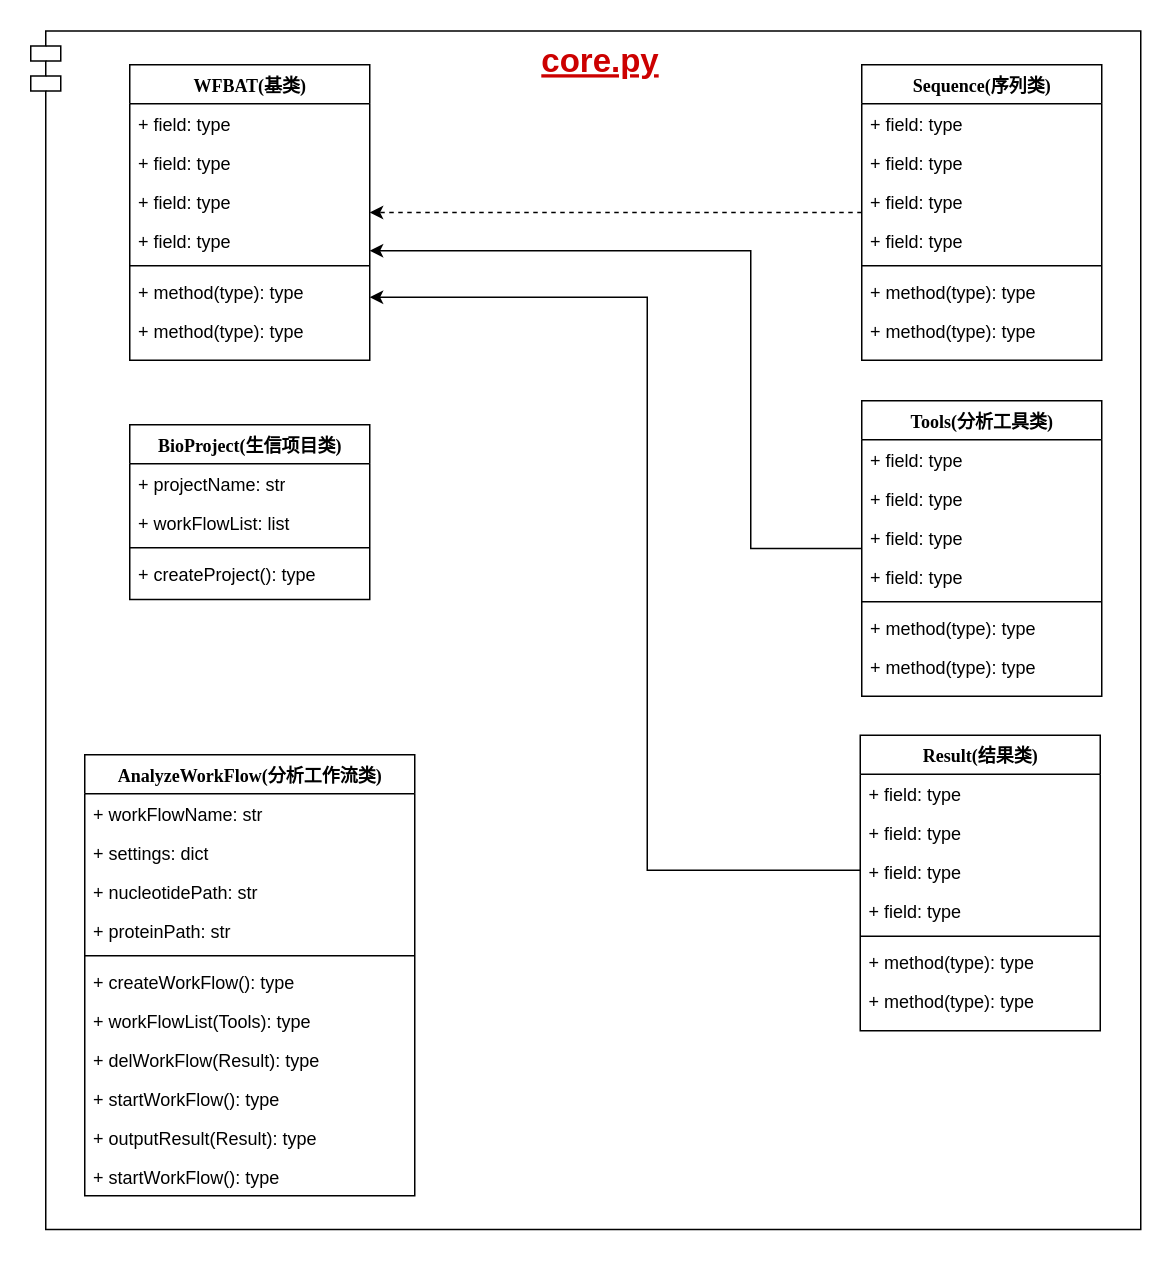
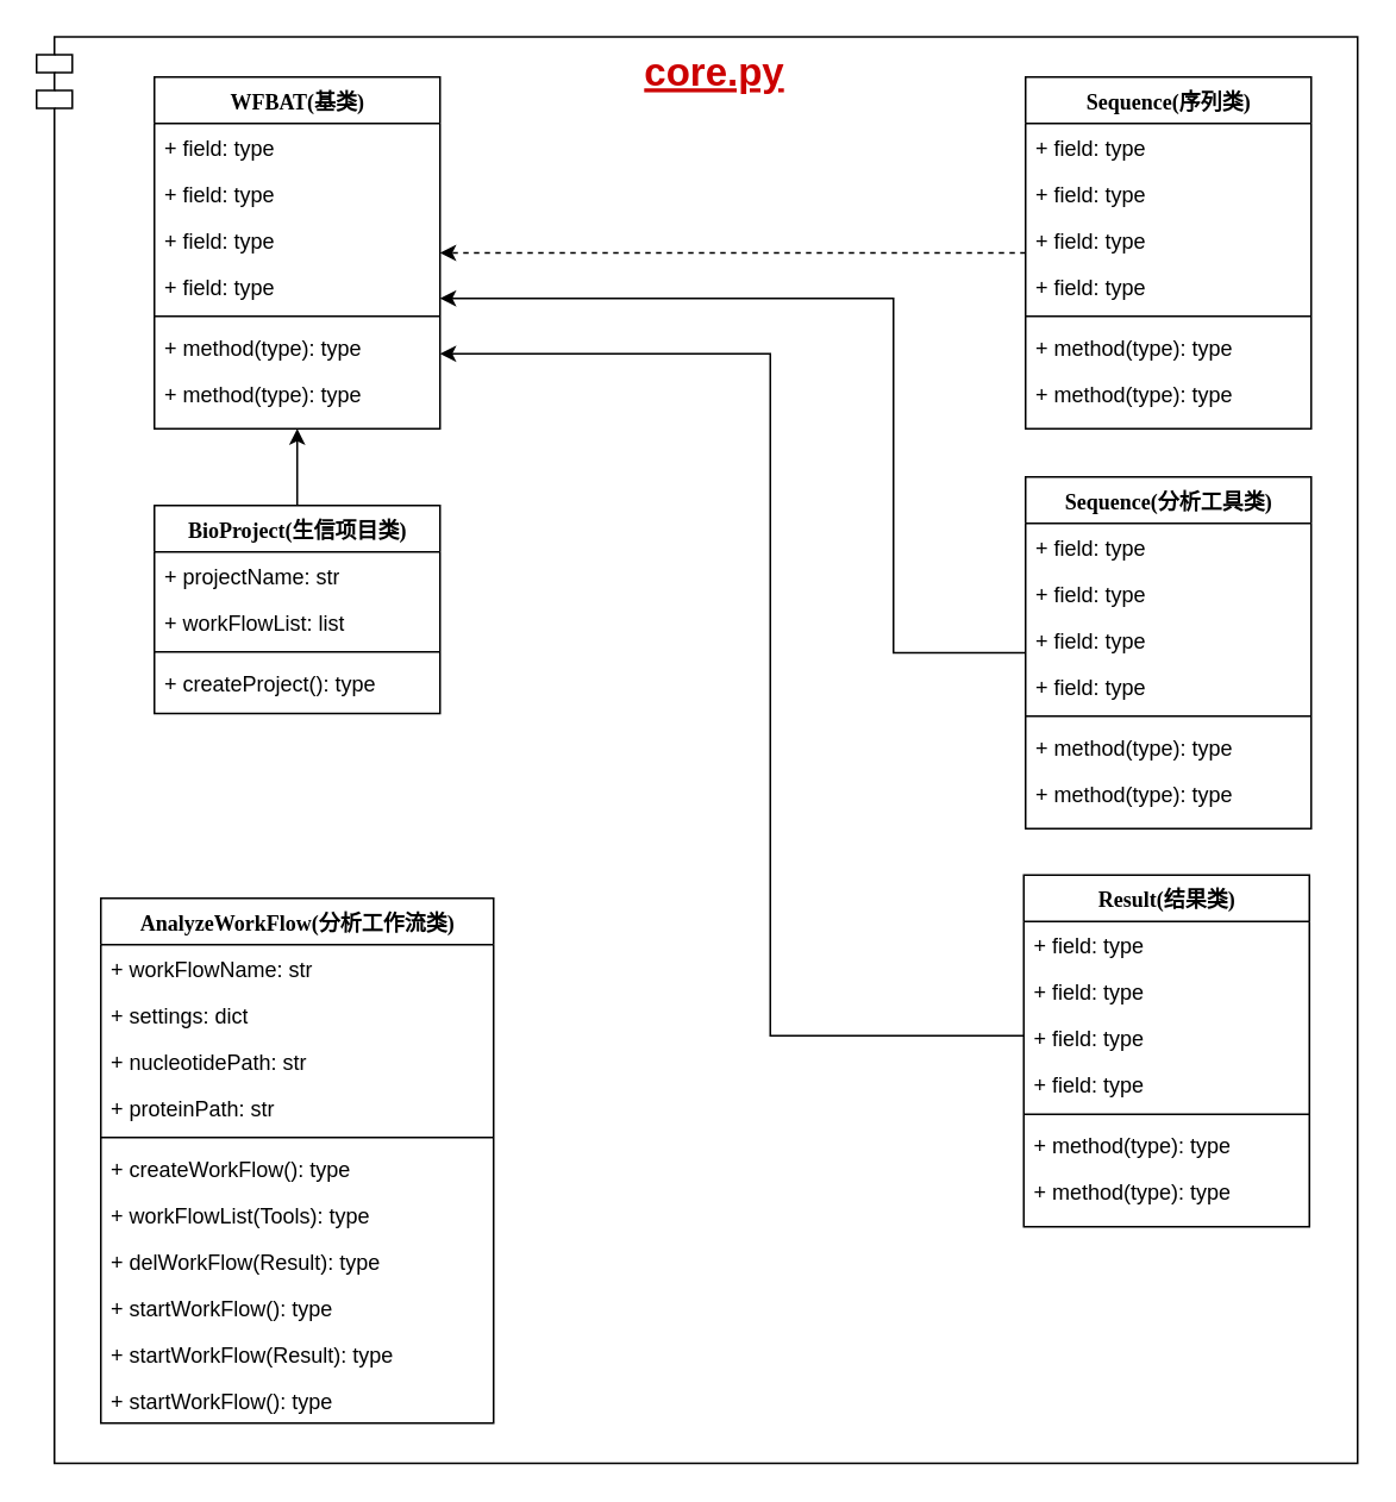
  <mxCell id="0" />
  <mxCell id="1" parent="0" />
  <mxCell id="2" value="core.py" style="shape=module;align=left;spacingLeft=20;align=center;verticalAlign=top;fontSize=22;labelBackgroundColor=#FFFFFF;fontColor=#CC0000;fontStyle=5" vertex="1" parent="1"><mxGeometry x="20" y="20" width="740" height="799" as="geometry" /></mxCell>
  <mxCell id="3" value="WFBAT(基类)" style="swimlane;html=1;fontStyle=1;align=center;verticalAlign=top;childLayout=stackLayout;horizontal=1;startSize=26;horizontalStack=0;resizeParent=1;resizeLast=0;collapsible=1;marginBottom=0;swimlaneFillColor=#ffffff;rounded=0;shadow=0;comic=0;labelBackgroundColor=none;strokeWidth=1;fillColor=none;fontFamily=Verdana;fontSize=12" parent="1" vertex="1"><mxGeometry x="86" y="42.5" width="160" height="197" as="geometry" /></mxCell>
  <mxCell id="4" value="+ field: type" style="text;html=1;strokeColor=none;fillColor=none;align=left;verticalAlign=top;spacingLeft=4;spacingRight=4;whiteSpace=wrap;overflow=hidden;rotatable=0;points=[[0,0.5],[1,0.5]];portConstraint=eastwest;fontColor=#000000;" parent="3" vertex="1"><mxGeometry y="26" width="160" height="26" as="geometry" /></mxCell>
  <mxCell id="5" value="+ field: type" style="text;html=1;strokeColor=none;fillColor=none;align=left;verticalAlign=top;spacingLeft=4;spacingRight=4;whiteSpace=wrap;overflow=hidden;rotatable=0;points=[[0,0.5],[1,0.5]];portConstraint=eastwest;fontColor=#000000;" parent="3" vertex="1"><mxGeometry y="52" width="160" height="26" as="geometry" /></mxCell>
  <mxCell id="6" value="+ field: type" style="text;html=1;strokeColor=none;fillColor=none;align=left;verticalAlign=top;spacingLeft=4;spacingRight=4;whiteSpace=wrap;overflow=hidden;rotatable=0;points=[[0,0.5],[1,0.5]];portConstraint=eastwest;fontColor=#000000;" parent="3" vertex="1"><mxGeometry y="78" width="160" height="26" as="geometry" /></mxCell>
  <mxCell id="7" value="+ field: type" style="text;html=1;strokeColor=none;fillColor=none;align=left;verticalAlign=top;spacingLeft=4;spacingRight=4;whiteSpace=wrap;overflow=hidden;rotatable=0;points=[[0,0.5],[1,0.5]];portConstraint=eastwest;fontColor=#000000;" parent="3" vertex="1"><mxGeometry y="104" width="160" height="26" as="geometry" /></mxCell>
  <mxCell id="8" value="" style="line;html=1;strokeWidth=1;fillColor=none;align=left;verticalAlign=middle;spacingTop=-1;spacingLeft=3;spacingRight=3;rotatable=0;labelPosition=right;points=[];portConstraint=eastwest;" parent="3" vertex="1"><mxGeometry y="130" width="160" height="8" as="geometry" /></mxCell>
  <mxCell id="9" value="+ method(type): type" style="text;html=1;strokeColor=none;fillColor=none;align=left;verticalAlign=top;spacingLeft=4;spacingRight=4;whiteSpace=wrap;overflow=hidden;rotatable=0;points=[[0,0.5],[1,0.5]];portConstraint=eastwest;fontColor=#000000;" parent="3" vertex="1"><mxGeometry y="138" width="160" height="26" as="geometry" /></mxCell>
  <mxCell id="10" value="+ method(type): type" style="text;html=1;strokeColor=none;fillColor=none;align=left;verticalAlign=top;spacingLeft=4;spacingRight=4;whiteSpace=wrap;overflow=hidden;rotatable=0;points=[[0,0.5],[1,0.5]];portConstraint=eastwest;fontColor=#000000;" parent="3" vertex="1"><mxGeometry y="164" width="160" height="26" as="geometry" /></mxCell>
  <mxCell id="11" value="AnalyzeWorkFlow(分析工作流类)" style="swimlane;html=1;fontStyle=1;align=center;verticalAlign=top;childLayout=stackLayout;horizontal=1;startSize=26;horizontalStack=0;resizeParent=1;resizeLast=0;collapsible=1;marginBottom=0;swimlaneFillColor=#ffffff;rounded=0;shadow=0;comic=0;labelBackgroundColor=none;strokeWidth=1;fillColor=none;fontFamily=Verdana;fontSize=12" parent="1" vertex="1"><mxGeometry x="56" y="502.5" width="220" height="294" as="geometry" /></mxCell>
  <mxCell id="12" value="+ workFlowName: str" style="text;html=1;strokeColor=none;fillColor=none;align=left;verticalAlign=top;spacingLeft=4;spacingRight=4;whiteSpace=wrap;overflow=hidden;rotatable=0;points=[[0,0.5],[1,0.5]];portConstraint=eastwest;fontColor=#000000;" parent="11" vertex="1"><mxGeometry y="26" width="220" height="26" as="geometry" /></mxCell>
  <mxCell id="13" value="+ settings: dict" style="text;html=1;strokeColor=none;fillColor=none;align=left;verticalAlign=top;spacingLeft=4;spacingRight=4;whiteSpace=wrap;overflow=hidden;rotatable=0;points=[[0,0.5],[1,0.5]];portConstraint=eastwest;fontColor=#000000;" parent="11" vertex="1"><mxGeometry y="52" width="220" height="26" as="geometry" /></mxCell>
  <mxCell id="14" value="+ nucleotidePath: str" style="text;html=1;strokeColor=none;fillColor=none;align=left;verticalAlign=top;spacingLeft=4;spacingRight=4;whiteSpace=wrap;overflow=hidden;rotatable=0;points=[[0,0.5],[1,0.5]];portConstraint=eastwest;fontColor=#000000;" parent="11" vertex="1"><mxGeometry y="78" width="220" height="26" as="geometry" /></mxCell>
  <mxCell id="15" value="+ proteinPath: str" style="text;html=1;strokeColor=none;fillColor=none;align=left;verticalAlign=top;spacingLeft=4;spacingRight=4;whiteSpace=wrap;overflow=hidden;rotatable=0;points=[[0,0.5],[1,0.5]];portConstraint=eastwest;fontColor=#000000;" parent="11" vertex="1"><mxGeometry y="104" width="220" height="26" as="geometry" /></mxCell>
  <mxCell id="16" value="" style="line;html=1;strokeWidth=1;fillColor=none;align=left;verticalAlign=middle;spacingTop=-1;spacingLeft=3;spacingRight=3;rotatable=0;labelPosition=right;points=[];portConstraint=eastwest;" parent="11" vertex="1"><mxGeometry y="130" width="220" height="8" as="geometry" /></mxCell>
  <mxCell id="17" value="+ createWorkFlow(): type" style="text;html=1;strokeColor=none;fillColor=none;align=left;verticalAlign=top;spacingLeft=4;spacingRight=4;whiteSpace=wrap;overflow=hidden;rotatable=0;points=[[0,0.5],[1,0.5]];portConstraint=eastwest;fontColor=#000000;" parent="11" vertex="1"><mxGeometry y="138" width="220" height="26" as="geometry" /></mxCell>
  <mxCell id="18" value="+ workFlowList(Tools): type" style="text;html=1;strokeColor=none;fillColor=none;align=left;verticalAlign=top;spacingLeft=4;spacingRight=4;whiteSpace=wrap;overflow=hidden;rotatable=0;points=[[0,0.5],[1,0.5]];portConstraint=eastwest;fontColor=#000000;" vertex="1" parent="11"><mxGeometry y="164" width="220" height="26" as="geometry" /></mxCell>
  <mxCell id="19" value="+ delWorkFlow(Result): type" style="text;html=1;strokeColor=none;fillColor=none;align=left;verticalAlign=top;spacingLeft=4;spacingRight=4;whiteSpace=wrap;overflow=hidden;rotatable=0;points=[[0,0.5],[1,0.5]];portConstraint=eastwest;fontColor=#000000;" vertex="1" parent="11"><mxGeometry y="190" width="220" height="26" as="geometry" /></mxCell>
  <mxCell id="20" value="+ startWorkFlow(): type" style="text;html=1;strokeColor=none;fillColor=none;align=left;verticalAlign=top;spacingLeft=4;spacingRight=4;whiteSpace=wrap;overflow=hidden;rotatable=0;points=[[0,0.5],[1,0.5]];portConstraint=eastwest;fontColor=#000000;" vertex="1" parent="11"><mxGeometry y="216" width="220" height="26" as="geometry" /></mxCell>
- <mxCell id="21" value="+ outputResult(Result): type" style="text;html=1;strokeColor=none;fillColor=none;align=left;verticalAlign=top;spacingLeft=4;spacingRight=4;whiteSpace=wrap;overflow=hidden;rotatable=0;points=[[0,0.5],[1,0.5]];portConstraint=eastwest;fontColor=#000000;" vertex="1" parent="11"><mxGeometry y="242" width="220" height="26" as="geometry" /></mxCell>
+ <mxCell id="21" value="+ startWorkFlow(Result): type" style="text;html=1;strokeColor=none;fillColor=none;align=left;verticalAlign=top;spacingLeft=4;spacingRight=4;whiteSpace=wrap;overflow=hidden;rotatable=0;points=[[0,0.5],[1,0.5]];portConstraint=eastwest;fontColor=#000000;" vertex="1" parent="11"><mxGeometry y="242" width="220" height="26" as="geometry" /></mxCell>
  <mxCell id="22" value="+ startWorkFlow(): type" style="text;html=1;strokeColor=none;fillColor=none;align=left;verticalAlign=top;spacingLeft=4;spacingRight=4;whiteSpace=wrap;overflow=hidden;rotatable=0;points=[[0,0.5],[1,0.5]];portConstraint=eastwest;fontColor=#000000;" vertex="1" parent="11"><mxGeometry y="268" width="220" height="26" as="geometry" /></mxCell>
  <mxCell id="23" value="BioProject(生信项目类)" style="swimlane;html=1;fontStyle=1;align=center;verticalAlign=top;childLayout=stackLayout;horizontal=1;startSize=26;horizontalStack=0;resizeParent=1;resizeLast=0;collapsible=1;marginBottom=0;swimlaneFillColor=#ffffff;rounded=0;shadow=0;comic=0;labelBackgroundColor=none;strokeWidth=1;fillColor=none;fontFamily=Verdana;fontSize=12" parent="1" vertex="1"><mxGeometry x="86" y="282.5" width="160" height="116.5" as="geometry" /></mxCell>
  <mxCell id="24" value="+ projectName: str" style="text;html=1;strokeColor=none;fillColor=none;align=left;verticalAlign=top;spacingLeft=4;spacingRight=4;whiteSpace=wrap;overflow=hidden;rotatable=0;points=[[0,0.5],[1,0.5]];portConstraint=eastwest;fontColor=#000000;" parent="23" vertex="1"><mxGeometry y="26" width="160" height="26" as="geometry" /></mxCell>
  <mxCell id="25" value="+ workFlowList: list" style="text;html=1;strokeColor=none;fillColor=none;align=left;verticalAlign=top;spacingLeft=4;spacingRight=4;whiteSpace=wrap;overflow=hidden;rotatable=0;points=[[0,0.5],[1,0.5]];portConstraint=eastwest;fontColor=#000000;" parent="23" vertex="1"><mxGeometry y="52" width="160" height="26" as="geometry" /></mxCell>
  <mxCell id="26" value="" style="line;html=1;strokeWidth=1;fillColor=none;align=left;verticalAlign=middle;spacingTop=-1;spacingLeft=3;spacingRight=3;rotatable=0;labelPosition=right;points=[];portConstraint=eastwest;" parent="23" vertex="1"><mxGeometry y="78" width="160" height="8" as="geometry" /></mxCell>
  <mxCell id="27" value="+ createProject(): type" style="text;html=1;strokeColor=none;fillColor=none;align=left;verticalAlign=top;spacingLeft=4;spacingRight=4;whiteSpace=wrap;overflow=hidden;rotatable=0;points=[[0,0.5],[1,0.5]];portConstraint=eastwest;fontColor=#000000;" parent="23" vertex="1"><mxGeometry y="86" width="160" height="26" as="geometry" /></mxCell>
+ <mxCell id="28" value="" style="edgeStyle=segmentEdgeStyle;endArrow=classic;html=1;rounded=0;exitX=0.5;exitY=0;exitDx=0;exitDy=0;entryX=0.5;entryY=1;entryDx=0;entryDy=0;" edge="1" parent="1" source="23" target="3"><mxGeometry x="18" y="16.5" width="50" height="50" as="geometry"><mxPoint x="496" y="462.5" as="sourcePoint" /><mxPoint x="546" y="412.5" as="targetPoint" /></mxGeometry></mxCell>
  <mxCell id="29" value="Sequence(序列类)" style="swimlane;html=1;fontStyle=1;align=center;verticalAlign=top;childLayout=stackLayout;horizontal=1;startSize=26;horizontalStack=0;resizeParent=1;resizeLast=0;collapsible=1;marginBottom=0;swimlaneFillColor=#ffffff;rounded=0;shadow=0;comic=0;labelBackgroundColor=none;strokeWidth=1;fillColor=none;fontFamily=Verdana;fontSize=12" vertex="1" parent="1"><mxGeometry x="574" y="42.5" width="160" height="197" as="geometry" /></mxCell>
  <mxCell id="30" value="+ field: type" style="text;html=1;strokeColor=none;fillColor=none;align=left;verticalAlign=top;spacingLeft=4;spacingRight=4;whiteSpace=wrap;overflow=hidden;rotatable=0;points=[[0,0.5],[1,0.5]];portConstraint=eastwest;fontColor=#000000;" vertex="1" parent="29"><mxGeometry y="26" width="160" height="26" as="geometry" /></mxCell>
  <mxCell id="31" value="+ field: type" style="text;html=1;strokeColor=none;fillColor=none;align=left;verticalAlign=top;spacingLeft=4;spacingRight=4;whiteSpace=wrap;overflow=hidden;rotatable=0;points=[[0,0.5],[1,0.5]];portConstraint=eastwest;fontColor=#000000;" vertex="1" parent="29"><mxGeometry y="52" width="160" height="26" as="geometry" /></mxCell>
  <mxCell id="32" value="+ field: type" style="text;html=1;strokeColor=none;fillColor=none;align=left;verticalAlign=top;spacingLeft=4;spacingRight=4;whiteSpace=wrap;overflow=hidden;rotatable=0;points=[[0,0.5],[1,0.5]];portConstraint=eastwest;fontColor=#000000;" vertex="1" parent="29"><mxGeometry y="78" width="160" height="26" as="geometry" /></mxCell>
  <mxCell id="33" value="+ field: type" style="text;html=1;strokeColor=none;fillColor=none;align=left;verticalAlign=top;spacingLeft=4;spacingRight=4;whiteSpace=wrap;overflow=hidden;rotatable=0;points=[[0,0.5],[1,0.5]];portConstraint=eastwest;fontColor=#000000;" vertex="1" parent="29"><mxGeometry y="104" width="160" height="26" as="geometry" /></mxCell>
  <mxCell id="34" value="" style="line;html=1;strokeWidth=1;fillColor=none;align=left;verticalAlign=middle;spacingTop=-1;spacingLeft=3;spacingRight=3;rotatable=0;labelPosition=right;points=[];portConstraint=eastwest;" vertex="1" parent="29"><mxGeometry y="130" width="160" height="8" as="geometry" /></mxCell>
  <mxCell id="35" value="+ method(type): type" style="text;html=1;strokeColor=none;fillColor=none;align=left;verticalAlign=top;spacingLeft=4;spacingRight=4;whiteSpace=wrap;overflow=hidden;rotatable=0;points=[[0,0.5],[1,0.5]];portConstraint=eastwest;fontColor=#000000;" vertex="1" parent="29"><mxGeometry y="138" width="160" height="26" as="geometry" /></mxCell>
  <mxCell id="36" value="+ method(type): type" style="text;html=1;strokeColor=none;fillColor=none;align=left;verticalAlign=top;spacingLeft=4;spacingRight=4;whiteSpace=wrap;overflow=hidden;rotatable=0;points=[[0,0.5],[1,0.5]];portConstraint=eastwest;fontColor=#000000;" vertex="1" parent="29"><mxGeometry y="164" width="160" height="26" as="geometry" /></mxCell>
  <mxCell id="37" value="" style="edgeStyle=orthogonalEdgeStyle;rounded=0;orthogonalLoop=1;jettySize=auto;html=1;fontSize=22;fontColor=#CC0000;dashed=1;" edge="1" parent="1" source="29" target="3"><mxGeometry x="19" y="34" as="geometry" /></mxCell>
- <mxCell id="38" value="Tools(分析工具类)" style="swimlane;html=1;fontStyle=1;align=center;verticalAlign=top;childLayout=stackLayout;horizontal=1;startSize=26;horizontalStack=0;resizeParent=1;resizeLast=0;collapsible=1;marginBottom=0;swimlaneFillColor=#ffffff;rounded=0;shadow=0;comic=0;labelBackgroundColor=none;strokeWidth=1;fillColor=none;fontFamily=Verdana;fontSize=12" vertex="1" parent="1"><mxGeometry x="574" y="266.5" width="160" height="197" as="geometry" /></mxCell>
+ <mxCell id="38" value="Sequence(分析工具类)" style="swimlane;html=1;fontStyle=1;align=center;verticalAlign=top;childLayout=stackLayout;horizontal=1;startSize=26;horizontalStack=0;resizeParent=1;resizeLast=0;collapsible=1;marginBottom=0;swimlaneFillColor=#ffffff;rounded=0;shadow=0;comic=0;labelBackgroundColor=none;strokeWidth=1;fillColor=none;fontFamily=Verdana;fontSize=12" vertex="1" parent="1"><mxGeometry x="574" y="266.5" width="160" height="197" as="geometry" /></mxCell>
  <mxCell id="39" value="+ field: type" style="text;html=1;strokeColor=none;fillColor=none;align=left;verticalAlign=top;spacingLeft=4;spacingRight=4;whiteSpace=wrap;overflow=hidden;rotatable=0;points=[[0,0.5],[1,0.5]];portConstraint=eastwest;fontColor=#000000;" vertex="1" parent="38"><mxGeometry y="26" width="160" height="26" as="geometry" /></mxCell>
  <mxCell id="40" value="+ field: type" style="text;html=1;strokeColor=none;fillColor=none;align=left;verticalAlign=top;spacingLeft=4;spacingRight=4;whiteSpace=wrap;overflow=hidden;rotatable=0;points=[[0,0.5],[1,0.5]];portConstraint=eastwest;fontColor=#000000;" vertex="1" parent="38"><mxGeometry y="52" width="160" height="26" as="geometry" /></mxCell>
  <mxCell id="41" value="+ field: type" style="text;html=1;strokeColor=none;fillColor=none;align=left;verticalAlign=top;spacingLeft=4;spacingRight=4;whiteSpace=wrap;overflow=hidden;rotatable=0;points=[[0,0.5],[1,0.5]];portConstraint=eastwest;fontColor=#000000;" vertex="1" parent="38"><mxGeometry y="78" width="160" height="26" as="geometry" /></mxCell>
  <mxCell id="42" value="+ field: type" style="text;html=1;strokeColor=none;fillColor=none;align=left;verticalAlign=top;spacingLeft=4;spacingRight=4;whiteSpace=wrap;overflow=hidden;rotatable=0;points=[[0,0.5],[1,0.5]];portConstraint=eastwest;fontColor=#000000;" vertex="1" parent="38"><mxGeometry y="104" width="160" height="26" as="geometry" /></mxCell>
  <mxCell id="43" value="" style="line;html=1;strokeWidth=1;fillColor=none;align=left;verticalAlign=middle;spacingTop=-1;spacingLeft=3;spacingRight=3;rotatable=0;labelPosition=right;points=[];portConstraint=eastwest;" vertex="1" parent="38"><mxGeometry y="130" width="160" height="8" as="geometry" /></mxCell>
  <mxCell id="44" value="+ method(type): type" style="text;html=1;strokeColor=none;fillColor=none;align=left;verticalAlign=top;spacingLeft=4;spacingRight=4;whiteSpace=wrap;overflow=hidden;rotatable=0;points=[[0,0.5],[1,0.5]];portConstraint=eastwest;fontColor=#000000;" vertex="1" parent="38"><mxGeometry y="138" width="160" height="26" as="geometry" /></mxCell>
  <mxCell id="45" value="+ method(type): type" style="text;html=1;strokeColor=none;fillColor=none;align=left;verticalAlign=top;spacingLeft=4;spacingRight=4;whiteSpace=wrap;overflow=hidden;rotatable=0;points=[[0,0.5],[1,0.5]];portConstraint=eastwest;fontColor=#000000;" vertex="1" parent="38"><mxGeometry y="164" width="160" height="26" as="geometry" /></mxCell>
  <mxCell id="46" value="Result(结果类)" style="swimlane;html=1;fontStyle=1;align=center;verticalAlign=top;childLayout=stackLayout;horizontal=1;startSize=26;horizontalStack=0;resizeParent=1;resizeLast=0;collapsible=1;marginBottom=0;swimlaneFillColor=#ffffff;rounded=0;shadow=0;comic=0;labelBackgroundColor=none;strokeWidth=1;fillColor=none;fontFamily=Verdana;fontSize=12" vertex="1" parent="1"><mxGeometry x="573" y="489.5" width="160" height="197" as="geometry" /></mxCell>
  <mxCell id="47" value="+ field: type" style="text;html=1;strokeColor=none;fillColor=none;align=left;verticalAlign=top;spacingLeft=4;spacingRight=4;whiteSpace=wrap;overflow=hidden;rotatable=0;points=[[0,0.5],[1,0.5]];portConstraint=eastwest;fontColor=#000000;" vertex="1" parent="46"><mxGeometry y="26" width="160" height="26" as="geometry" /></mxCell>
  <mxCell id="48" value="+ field: type" style="text;html=1;strokeColor=none;fillColor=none;align=left;verticalAlign=top;spacingLeft=4;spacingRight=4;whiteSpace=wrap;overflow=hidden;rotatable=0;points=[[0,0.5],[1,0.5]];portConstraint=eastwest;fontColor=#000000;" vertex="1" parent="46"><mxGeometry y="52" width="160" height="26" as="geometry" /></mxCell>
  <mxCell id="49" value="+ field: type" style="text;html=1;strokeColor=none;fillColor=none;align=left;verticalAlign=top;spacingLeft=4;spacingRight=4;whiteSpace=wrap;overflow=hidden;rotatable=0;points=[[0,0.5],[1,0.5]];portConstraint=eastwest;fontColor=#000000;" vertex="1" parent="46"><mxGeometry y="78" width="160" height="26" as="geometry" /></mxCell>
  <mxCell id="50" value="+ field: type" style="text;html=1;strokeColor=none;fillColor=none;align=left;verticalAlign=top;spacingLeft=4;spacingRight=4;whiteSpace=wrap;overflow=hidden;rotatable=0;points=[[0,0.5],[1,0.5]];portConstraint=eastwest;fontColor=#000000;" vertex="1" parent="46"><mxGeometry y="104" width="160" height="26" as="geometry" /></mxCell>
  <mxCell id="51" value="" style="line;html=1;strokeWidth=1;fillColor=none;align=left;verticalAlign=middle;spacingTop=-1;spacingLeft=3;spacingRight=3;rotatable=0;labelPosition=right;points=[];portConstraint=eastwest;" vertex="1" parent="46"><mxGeometry y="130" width="160" height="8" as="geometry" /></mxCell>
  <mxCell id="52" value="+ method(type): type" style="text;html=1;strokeColor=none;fillColor=none;align=left;verticalAlign=top;spacingLeft=4;spacingRight=4;whiteSpace=wrap;overflow=hidden;rotatable=0;points=[[0,0.5],[1,0.5]];portConstraint=eastwest;fontColor=#000000;" vertex="1" parent="46"><mxGeometry y="138" width="160" height="26" as="geometry" /></mxCell>
  <mxCell id="53" value="+ method(type): type" style="text;html=1;strokeColor=none;fillColor=none;align=left;verticalAlign=top;spacingLeft=4;spacingRight=4;whiteSpace=wrap;overflow=hidden;rotatable=0;points=[[0,0.5],[1,0.5]];portConstraint=eastwest;fontColor=#000000;" vertex="1" parent="46"><mxGeometry y="164" width="160" height="26" as="geometry" /></mxCell>
  <mxCell id="54" value="" style="edgeStyle=orthogonalEdgeStyle;rounded=0;orthogonalLoop=1;jettySize=auto;html=1;fontSize=22;fontColor=#CC0000;" edge="1" parent="1" source="38" target="3"><mxGeometry x="19" y="34" as="geometry"><Array as="points"><mxPoint x="500" y="365.5" /><mxPoint x="500" y="166.5" /></Array></mxGeometry></mxCell>
  <mxCell id="55" value="" style="edgeStyle=orthogonalEdgeStyle;rounded=0;orthogonalLoop=1;jettySize=auto;html=1;fontSize=22;fontColor=#CC0000;" edge="1" parent="1" source="46" target="3"><mxGeometry x="19" y="34" as="geometry"><Array as="points"><mxPoint x="431" y="579.5" /><mxPoint x="431" y="197.5" /></Array></mxGeometry></mxCell>
